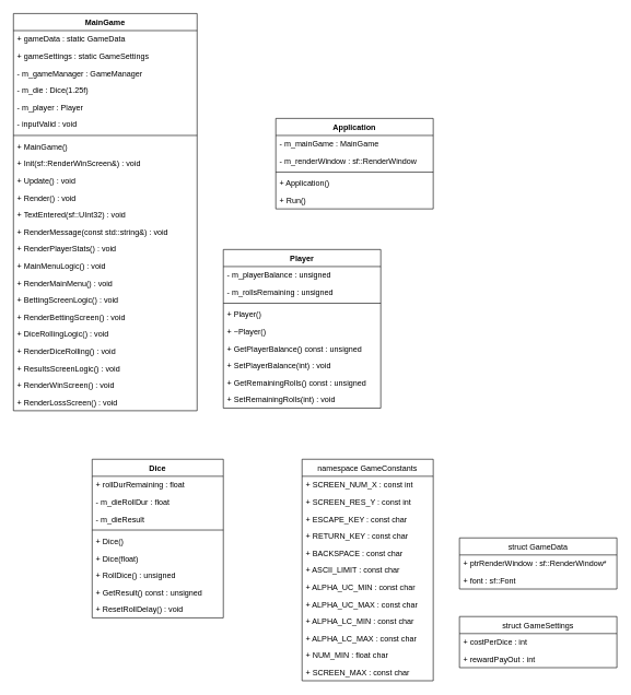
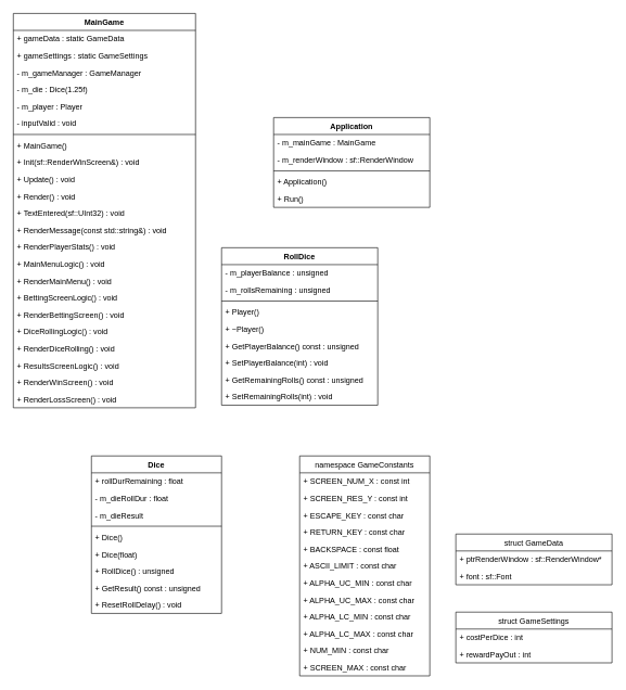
  <mxCell id="0" />
  <mxCell id="1" parent="0" />
  <mxCell id="2" value="Application" style="swimlane;fontStyle=1;align=center;verticalAlign=top;childLayout=stackLayout;horizontal=1;startSize=26;horizontalStack=0;resizeParent=1;resizeParentMax=0;resizeLast=0;collapsible=1;marginBottom=0;" parent="1" vertex="1"><mxGeometry x="420" y="180" width="240" height="138" as="geometry" /></mxCell>
  <mxCell id="3" value="- m_mainGame : MainGame" style="text;strokeColor=none;fillColor=none;align=left;verticalAlign=top;spacingLeft=4;spacingRight=4;overflow=hidden;rotatable=0;points=[[0,0.5],[1,0.5]];portConstraint=eastwest;" parent="2" vertex="1"><mxGeometry y="26" width="240" height="26" as="geometry" /></mxCell>
  <mxCell id="4" value="- m_renderWindow : sf::RenderWindow" style="text;strokeColor=none;fillColor=none;align=left;verticalAlign=top;spacingLeft=4;spacingRight=4;overflow=hidden;rotatable=0;points=[[0,0.5],[1,0.5]];portConstraint=eastwest;" parent="2" vertex="1"><mxGeometry y="52" width="240" height="26" as="geometry" /></mxCell>
  <mxCell id="5" value="" style="line;strokeWidth=1;fillColor=none;align=left;verticalAlign=middle;spacingTop=-1;spacingLeft=3;spacingRight=3;rotatable=0;labelPosition=right;points=[];portConstraint=eastwest;" parent="2" vertex="1"><mxGeometry y="78" width="240" height="8" as="geometry" /></mxCell>
  <mxCell id="6" value="+ Application()" style="text;strokeColor=none;fillColor=none;align=left;verticalAlign=top;spacingLeft=4;spacingRight=4;overflow=hidden;rotatable=0;points=[[0,0.5],[1,0.5]];portConstraint=eastwest;" parent="2" vertex="1"><mxGeometry y="86" width="240" height="26" as="geometry" /></mxCell>
  <mxCell id="7" value="+ Run()" style="text;strokeColor=none;fillColor=none;align=left;verticalAlign=top;spacingLeft=4;spacingRight=4;overflow=hidden;rotatable=0;points=[[0,0.5],[1,0.5]];portConstraint=eastwest;" parent="2" vertex="1"><mxGeometry y="112" width="240" height="26" as="geometry" /></mxCell>
  <mxCell id="8" value="MainGame" style="swimlane;fontStyle=1;align=center;verticalAlign=top;childLayout=stackLayout;horizontal=1;startSize=26;horizontalStack=0;resizeParent=1;resizeParentMax=0;resizeLast=0;collapsible=1;marginBottom=0;" parent="1" vertex="1"><mxGeometry x="20" y="20" width="280" height="606" as="geometry" /></mxCell>
  <mxCell id="9" value="+ gameData : static GameData" style="text;strokeColor=none;fillColor=none;align=left;verticalAlign=top;spacingLeft=4;spacingRight=4;overflow=hidden;rotatable=0;points=[[0,0.5],[1,0.5]];portConstraint=eastwest;" parent="8" vertex="1"><mxGeometry y="26" width="280" height="26" as="geometry" /></mxCell>
  <mxCell id="10" value="+ gameSettings : static GameSettings" style="text;strokeColor=none;fillColor=none;align=left;verticalAlign=top;spacingLeft=4;spacingRight=4;overflow=hidden;rotatable=0;points=[[0,0.5],[1,0.5]];portConstraint=eastwest;" parent="8" vertex="1"><mxGeometry y="52" width="280" height="26" as="geometry" /></mxCell>
  <mxCell id="11" value="- m_gameManager : GameManager" style="text;strokeColor=none;fillColor=none;align=left;verticalAlign=top;spacingLeft=4;spacingRight=4;overflow=hidden;rotatable=0;points=[[0,0.5],[1,0.5]];portConstraint=eastwest;" parent="8" vertex="1"><mxGeometry y="78" width="280" height="26" as="geometry" /></mxCell>
  <mxCell id="12" value="- m_die : Dice(1.25f)" style="text;strokeColor=none;fillColor=none;align=left;verticalAlign=top;spacingLeft=4;spacingRight=4;overflow=hidden;rotatable=0;points=[[0,0.5],[1,0.5]];portConstraint=eastwest;" parent="8" vertex="1"><mxGeometry y="104" width="280" height="26" as="geometry" /></mxCell>
  <mxCell id="13" value="- m_player : Player" style="text;strokeColor=none;fillColor=none;align=left;verticalAlign=top;spacingLeft=4;spacingRight=4;overflow=hidden;rotatable=0;points=[[0,0.5],[1,0.5]];portConstraint=eastwest;" parent="8" vertex="1"><mxGeometry y="130" width="280" height="26" as="geometry" /></mxCell>
  <mxCell id="14" value="- inputValid : void" style="text;strokeColor=none;fillColor=none;align=left;verticalAlign=top;spacingLeft=4;spacingRight=4;overflow=hidden;rotatable=0;points=[[0,0.5],[1,0.5]];portConstraint=eastwest;" parent="8" vertex="1"><mxGeometry y="156" width="280" height="26" as="geometry" /></mxCell>
  <mxCell id="15" value="" style="line;strokeWidth=1;fillColor=none;align=left;verticalAlign=middle;spacingTop=-1;spacingLeft=3;spacingRight=3;rotatable=0;labelPosition=right;points=[];portConstraint=eastwest;" parent="8" vertex="1"><mxGeometry y="182" width="280" height="8" as="geometry" /></mxCell>
  <mxCell id="16" value="+ MainGame()" style="text;strokeColor=none;fillColor=none;align=left;verticalAlign=top;spacingLeft=4;spacingRight=4;overflow=hidden;rotatable=0;points=[[0,0.5],[1,0.5]];portConstraint=eastwest;" parent="8" vertex="1"><mxGeometry y="190" width="280" height="26" as="geometry" /></mxCell>
  <mxCell id="17" value="+ Init(sf::RenderWinScreen&amp;) : void" style="text;strokeColor=none;fillColor=none;align=left;verticalAlign=top;spacingLeft=4;spacingRight=4;overflow=hidden;rotatable=0;points=[[0,0.5],[1,0.5]];portConstraint=eastwest;" parent="8" vertex="1"><mxGeometry y="216" width="280" height="26" as="geometry" /></mxCell>
  <mxCell id="18" value="+ Update() : void" style="text;strokeColor=none;fillColor=none;align=left;verticalAlign=top;spacingLeft=4;spacingRight=4;overflow=hidden;rotatable=0;points=[[0,0.5],[1,0.5]];portConstraint=eastwest;" parent="8" vertex="1"><mxGeometry y="242" width="280" height="26" as="geometry" /></mxCell>
  <mxCell id="19" value="+ Render() : void" style="text;strokeColor=none;fillColor=none;align=left;verticalAlign=top;spacingLeft=4;spacingRight=4;overflow=hidden;rotatable=0;points=[[0,0.5],[1,0.5]];portConstraint=eastwest;" parent="8" vertex="1"><mxGeometry y="268" width="280" height="26" as="geometry" /></mxCell>
  <mxCell id="20" value="+ TextEntered(sf::UInt32) : void" style="text;strokeColor=none;fillColor=none;align=left;verticalAlign=top;spacingLeft=4;spacingRight=4;overflow=hidden;rotatable=0;points=[[0,0.5],[1,0.5]];portConstraint=eastwest;" parent="8" vertex="1"><mxGeometry y="294" width="280" height="26" as="geometry" /></mxCell>
  <mxCell id="21" value="+ RenderMessage(const std::string&amp;) : void" style="text;strokeColor=none;fillColor=none;align=left;verticalAlign=top;spacingLeft=4;spacingRight=4;overflow=hidden;rotatable=0;points=[[0,0.5],[1,0.5]];portConstraint=eastwest;" parent="8" vertex="1"><mxGeometry y="320" width="280" height="26" as="geometry" /></mxCell>
  <mxCell id="22" value="+ RenderPlayerStats() : void" style="text;strokeColor=none;fillColor=none;align=left;verticalAlign=top;spacingLeft=4;spacingRight=4;overflow=hidden;rotatable=0;points=[[0,0.5],[1,0.5]];portConstraint=eastwest;" parent="8" vertex="1"><mxGeometry y="346" width="280" height="26" as="geometry" /></mxCell>
  <mxCell id="23" value="+ MainMenuLogic() : void" style="text;strokeColor=none;fillColor=none;align=left;verticalAlign=top;spacingLeft=4;spacingRight=4;overflow=hidden;rotatable=0;points=[[0,0.5],[1,0.5]];portConstraint=eastwest;" parent="8" vertex="1"><mxGeometry y="372" width="280" height="26" as="geometry" /></mxCell>
  <mxCell id="24" value="+ RenderMainMenu() : void" style="text;strokeColor=none;fillColor=none;align=left;verticalAlign=top;spacingLeft=4;spacingRight=4;overflow=hidden;rotatable=0;points=[[0,0.5],[1,0.5]];portConstraint=eastwest;" parent="8" vertex="1"><mxGeometry y="398" width="280" height="26" as="geometry" /></mxCell>
  <mxCell id="25" value="+ BettingScreenLogic() : void" style="text;strokeColor=none;fillColor=none;align=left;verticalAlign=top;spacingLeft=4;spacingRight=4;overflow=hidden;rotatable=0;points=[[0,0.5],[1,0.5]];portConstraint=eastwest;" parent="8" vertex="1"><mxGeometry y="424" width="280" height="26" as="geometry" /></mxCell>
  <mxCell id="26" value="+ RenderBettingScreen() : void" style="text;strokeColor=none;fillColor=none;align=left;verticalAlign=top;spacingLeft=4;spacingRight=4;overflow=hidden;rotatable=0;points=[[0,0.5],[1,0.5]];portConstraint=eastwest;" parent="8" vertex="1"><mxGeometry y="450" width="280" height="26" as="geometry" /></mxCell>
  <mxCell id="27" value="+ DiceRollingLogic() : void" style="text;strokeColor=none;fillColor=none;align=left;verticalAlign=top;spacingLeft=4;spacingRight=4;overflow=hidden;rotatable=0;points=[[0,0.5],[1,0.5]];portConstraint=eastwest;" parent="8" vertex="1"><mxGeometry y="476" width="280" height="26" as="geometry" /></mxCell>
  <mxCell id="28" value="+ RenderDiceRolling() : void" style="text;strokeColor=none;fillColor=none;align=left;verticalAlign=top;spacingLeft=4;spacingRight=4;overflow=hidden;rotatable=0;points=[[0,0.5],[1,0.5]];portConstraint=eastwest;" parent="8" vertex="1"><mxGeometry y="502" width="280" height="26" as="geometry" /></mxCell>
  <mxCell id="29" value="+ ResultsScreenLogic() : void" style="text;strokeColor=none;fillColor=none;align=left;verticalAlign=top;spacingLeft=4;spacingRight=4;overflow=hidden;rotatable=0;points=[[0,0.5],[1,0.5]];portConstraint=eastwest;" parent="8" vertex="1"><mxGeometry y="528" width="280" height="26" as="geometry" /></mxCell>
  <mxCell id="30" value="+ RenderWinScreen() : void" style="text;strokeColor=none;fillColor=none;align=left;verticalAlign=top;spacingLeft=4;spacingRight=4;overflow=hidden;rotatable=0;points=[[0,0.5],[1,0.5]];portConstraint=eastwest;" parent="8" vertex="1"><mxGeometry y="554" width="280" height="26" as="geometry" /></mxCell>
  <mxCell id="31" value="+ RenderLossScreen() : void" style="text;strokeColor=none;fillColor=none;align=left;verticalAlign=top;spacingLeft=4;spacingRight=4;overflow=hidden;rotatable=0;points=[[0,0.5],[1,0.5]];portConstraint=eastwest;" parent="8" vertex="1"><mxGeometry y="580" width="280" height="26" as="geometry" /></mxCell>
- <mxCell id="32" value="Player" style="swimlane;fontStyle=1;align=center;verticalAlign=top;childLayout=stackLayout;horizontal=1;startSize=26;horizontalStack=0;resizeParent=1;resizeParentMax=0;resizeLast=0;collapsible=1;marginBottom=0;" parent="1" vertex="1"><mxGeometry x="340" y="380" width="240" height="242" as="geometry" /></mxCell>
+ <mxCell id="32" value="RollDice" style="swimlane;fontStyle=1;align=center;verticalAlign=top;childLayout=stackLayout;horizontal=1;startSize=26;horizontalStack=0;resizeParent=1;resizeParentMax=0;resizeLast=0;collapsible=1;marginBottom=0;" parent="1" vertex="1"><mxGeometry x="340" y="380" width="240" height="242" as="geometry" /></mxCell>
  <mxCell id="33" value="- m_playerBalance : unsigned" style="text;strokeColor=none;fillColor=none;align=left;verticalAlign=top;spacingLeft=4;spacingRight=4;overflow=hidden;rotatable=0;points=[[0,0.5],[1,0.5]];portConstraint=eastwest;" parent="32" vertex="1"><mxGeometry y="26" width="240" height="26" as="geometry" /></mxCell>
  <mxCell id="34" value="- m_rollsRemaining : unsigned" style="text;strokeColor=none;fillColor=none;align=left;verticalAlign=top;spacingLeft=4;spacingRight=4;overflow=hidden;rotatable=0;points=[[0,0.5],[1,0.5]];portConstraint=eastwest;" parent="32" vertex="1"><mxGeometry y="52" width="240" height="26" as="geometry" /></mxCell>
  <mxCell id="35" value="" style="line;strokeWidth=1;fillColor=none;align=left;verticalAlign=middle;spacingTop=-1;spacingLeft=3;spacingRight=3;rotatable=0;labelPosition=right;points=[];portConstraint=eastwest;" parent="32" vertex="1"><mxGeometry y="78" width="240" height="8" as="geometry" /></mxCell>
  <mxCell id="36" value="+ Player()" style="text;strokeColor=none;fillColor=none;align=left;verticalAlign=top;spacingLeft=4;spacingRight=4;overflow=hidden;rotatable=0;points=[[0,0.5],[1,0.5]];portConstraint=eastwest;" parent="32" vertex="1"><mxGeometry y="86" width="240" height="26" as="geometry" /></mxCell>
  <mxCell id="37" value="+ ~Player()" style="text;strokeColor=none;fillColor=none;align=left;verticalAlign=top;spacingLeft=4;spacingRight=4;overflow=hidden;rotatable=0;points=[[0,0.5],[1,0.5]];portConstraint=eastwest;" parent="32" vertex="1"><mxGeometry y="112" width="240" height="26" as="geometry" /></mxCell>
  <mxCell id="38" value="+ GetPlayerBalance() const : unsigned" style="text;strokeColor=none;fillColor=none;align=left;verticalAlign=top;spacingLeft=4;spacingRight=4;overflow=hidden;rotatable=0;points=[[0,0.5],[1,0.5]];portConstraint=eastwest;" parent="32" vertex="1"><mxGeometry y="138" width="240" height="26" as="geometry" /></mxCell>
  <mxCell id="39" value="+ SetPlayerBalance(int) : void" style="text;strokeColor=none;fillColor=none;align=left;verticalAlign=top;spacingLeft=4;spacingRight=4;overflow=hidden;rotatable=0;points=[[0,0.5],[1,0.5]];portConstraint=eastwest;" parent="32" vertex="1"><mxGeometry y="164" width="240" height="26" as="geometry" /></mxCell>
  <mxCell id="40" value="+ GetRemainingRolls() const : unsigned" style="text;strokeColor=none;fillColor=none;align=left;verticalAlign=top;spacingLeft=4;spacingRight=4;overflow=hidden;rotatable=0;points=[[0,0.5],[1,0.5]];portConstraint=eastwest;" parent="32" vertex="1"><mxGeometry y="190" width="240" height="26" as="geometry" /></mxCell>
  <mxCell id="41" value="+ SetRemainingRolls(int) : void" style="text;strokeColor=none;fillColor=none;align=left;verticalAlign=top;spacingLeft=4;spacingRight=4;overflow=hidden;rotatable=0;points=[[0,0.5],[1,0.5]];portConstraint=eastwest;" parent="32" vertex="1"><mxGeometry y="216" width="240" height="26" as="geometry" /></mxCell>
  <mxCell id="42" value="Dice" style="swimlane;fontStyle=1;align=center;verticalAlign=top;childLayout=stackLayout;horizontal=1;startSize=26;horizontalStack=0;resizeParent=1;resizeParentMax=0;resizeLast=0;collapsible=1;marginBottom=0;" parent="1" vertex="1"><mxGeometry x="140" y="700" width="200" height="242" as="geometry" /></mxCell>
  <mxCell id="43" value="+ rollDurRemaining : float" style="text;strokeColor=none;fillColor=none;align=left;verticalAlign=top;spacingLeft=4;spacingRight=4;overflow=hidden;rotatable=0;points=[[0,0.5],[1,0.5]];portConstraint=eastwest;" parent="42" vertex="1"><mxGeometry y="26" width="200" height="26" as="geometry" /></mxCell>
  <mxCell id="44" value="- m_dieRollDur : float" style="text;strokeColor=none;fillColor=none;align=left;verticalAlign=top;spacingLeft=4;spacingRight=4;overflow=hidden;rotatable=0;points=[[0,0.5],[1,0.5]];portConstraint=eastwest;" parent="42" vertex="1"><mxGeometry y="52" width="200" height="26" as="geometry" /></mxCell>
  <mxCell id="45" value="- m_dieResult" style="text;strokeColor=none;fillColor=none;align=left;verticalAlign=top;spacingLeft=4;spacingRight=4;overflow=hidden;rotatable=0;points=[[0,0.5],[1,0.5]];portConstraint=eastwest;" parent="42" vertex="1"><mxGeometry y="78" width="200" height="26" as="geometry" /></mxCell>
  <mxCell id="46" value="" style="line;strokeWidth=1;fillColor=none;align=left;verticalAlign=middle;spacingTop=-1;spacingLeft=3;spacingRight=3;rotatable=0;labelPosition=right;points=[];portConstraint=eastwest;" parent="42" vertex="1"><mxGeometry y="104" width="200" height="8" as="geometry" /></mxCell>
  <mxCell id="47" value="+ Dice()" style="text;strokeColor=none;fillColor=none;align=left;verticalAlign=top;spacingLeft=4;spacingRight=4;overflow=hidden;rotatable=0;points=[[0,0.5],[1,0.5]];portConstraint=eastwest;" parent="42" vertex="1"><mxGeometry y="112" width="200" height="26" as="geometry" /></mxCell>
  <mxCell id="48" value="+ Dice(float)" style="text;strokeColor=none;fillColor=none;align=left;verticalAlign=top;spacingLeft=4;spacingRight=4;overflow=hidden;rotatable=0;points=[[0,0.5],[1,0.5]];portConstraint=eastwest;" parent="42" vertex="1"><mxGeometry y="138" width="200" height="26" as="geometry" /></mxCell>
  <mxCell id="49" value="+ RollDice() : unsigned" style="text;strokeColor=none;fillColor=none;align=left;verticalAlign=top;spacingLeft=4;spacingRight=4;overflow=hidden;rotatable=0;points=[[0,0.5],[1,0.5]];portConstraint=eastwest;" parent="42" vertex="1"><mxGeometry y="164" width="200" height="26" as="geometry" /></mxCell>
  <mxCell id="50" value="+ GetResult() const : unsigned" style="text;strokeColor=none;fillColor=none;align=left;verticalAlign=top;spacingLeft=4;spacingRight=4;overflow=hidden;rotatable=0;points=[[0,0.5],[1,0.5]];portConstraint=eastwest;" parent="42" vertex="1"><mxGeometry y="190" width="200" height="26" as="geometry" /></mxCell>
  <mxCell id="51" value="+ ResetRollDelay() : void" style="text;strokeColor=none;fillColor=none;align=left;verticalAlign=top;spacingLeft=4;spacingRight=4;overflow=hidden;rotatable=0;points=[[0,0.5],[1,0.5]];portConstraint=eastwest;" parent="42" vertex="1"><mxGeometry y="216" width="200" height="26" as="geometry" /></mxCell>
  <mxCell id="52" value="namespace GameConstants" style="swimlane;fontStyle=0;childLayout=stackLayout;horizontal=1;startSize=26;fillColor=none;horizontalStack=0;resizeParent=1;resizeParentMax=0;resizeLast=0;collapsible=1;marginBottom=0;" parent="1" vertex="1"><mxGeometry x="460" y="700" width="200" height="338" as="geometry" /></mxCell>
  <mxCell id="53" value="+ SCREEN_NUM_X : const int" style="text;strokeColor=none;fillColor=none;align=left;verticalAlign=top;spacingLeft=4;spacingRight=4;overflow=hidden;rotatable=0;points=[[0,0.5],[1,0.5]];portConstraint=eastwest;" parent="52" vertex="1"><mxGeometry y="26" width="200" height="26" as="geometry" /></mxCell>
  <mxCell id="54" value="+ SCREEN_RES_Y : const int" style="text;strokeColor=none;fillColor=none;align=left;verticalAlign=top;spacingLeft=4;spacingRight=4;overflow=hidden;rotatable=0;points=[[0,0.5],[1,0.5]];portConstraint=eastwest;" parent="52" vertex="1"><mxGeometry y="52" width="200" height="26" as="geometry" /></mxCell>
  <mxCell id="55" value="+ ESCAPE_KEY : const char" style="text;strokeColor=none;fillColor=none;align=left;verticalAlign=top;spacingLeft=4;spacingRight=4;overflow=hidden;rotatable=0;points=[[0,0.5],[1,0.5]];portConstraint=eastwest;" parent="52" vertex="1"><mxGeometry y="78" width="200" height="26" as="geometry" /></mxCell>
  <mxCell id="56" value="+ RETURN_KEY : const char" style="text;strokeColor=none;fillColor=none;align=left;verticalAlign=top;spacingLeft=4;spacingRight=4;overflow=hidden;rotatable=0;points=[[0,0.5],[1,0.5]];portConstraint=eastwest;" parent="52" vertex="1"><mxGeometry y="104" width="200" height="26" as="geometry" /></mxCell>
- <mxCell id="57" value="+ BACKSPACE : const char" style="text;strokeColor=none;fillColor=none;align=left;verticalAlign=top;spacingLeft=4;spacingRight=4;overflow=hidden;rotatable=0;points=[[0,0.5],[1,0.5]];portConstraint=eastwest;" parent="52" vertex="1"><mxGeometry y="130" width="200" height="26" as="geometry" /></mxCell>
+ <mxCell id="57" value="+ BACKSPACE : const float" style="text;strokeColor=none;fillColor=none;align=left;verticalAlign=top;spacingLeft=4;spacingRight=4;overflow=hidden;rotatable=0;points=[[0,0.5],[1,0.5]];portConstraint=eastwest;" parent="52" vertex="1"><mxGeometry y="130" width="200" height="26" as="geometry" /></mxCell>
  <mxCell id="58" value="+ ASCII_LIMIT : const char" style="text;strokeColor=none;fillColor=none;align=left;verticalAlign=top;spacingLeft=4;spacingRight=4;overflow=hidden;rotatable=0;points=[[0,0.5],[1,0.5]];portConstraint=eastwest;" parent="52" vertex="1"><mxGeometry y="156" width="200" height="26" as="geometry" /></mxCell>
  <mxCell id="59" value="+ ALPHA_UC_MIN : const char" style="text;strokeColor=none;fillColor=none;align=left;verticalAlign=top;spacingLeft=4;spacingRight=4;overflow=hidden;rotatable=0;points=[[0,0.5],[1,0.5]];portConstraint=eastwest;" parent="52" vertex="1"><mxGeometry y="182" width="200" height="26" as="geometry" /></mxCell>
  <mxCell id="60" value="+ ALPHA_UC_MAX : const char" style="text;strokeColor=none;fillColor=none;align=left;verticalAlign=top;spacingLeft=4;spacingRight=4;overflow=hidden;rotatable=0;points=[[0,0.5],[1,0.5]];portConstraint=eastwest;" parent="52" vertex="1"><mxGeometry y="208" width="200" height="26" as="geometry" /></mxCell>
  <mxCell id="61" value="+ ALPHA_LC_MIN : const char" style="text;strokeColor=none;fillColor=none;align=left;verticalAlign=top;spacingLeft=4;spacingRight=4;overflow=hidden;rotatable=0;points=[[0,0.5],[1,0.5]];portConstraint=eastwest;" parent="52" vertex="1"><mxGeometry y="234" width="200" height="26" as="geometry" /></mxCell>
  <mxCell id="62" value="+ ALPHA_LC_MAX : const char" style="text;strokeColor=none;fillColor=none;align=left;verticalAlign=top;spacingLeft=4;spacingRight=4;overflow=hidden;rotatable=0;points=[[0,0.5],[1,0.5]];portConstraint=eastwest;" parent="52" vertex="1"><mxGeometry y="260" width="200" height="26" as="geometry" /></mxCell>
- <mxCell id="63" value="+ NUM_MIN : float char" style="text;strokeColor=none;fillColor=none;align=left;verticalAlign=top;spacingLeft=4;spacingRight=4;overflow=hidden;rotatable=0;points=[[0,0.5],[1,0.5]];portConstraint=eastwest;" parent="52" vertex="1"><mxGeometry y="286" width="200" height="26" as="geometry" /></mxCell>
+ <mxCell id="63" value="+ NUM_MIN : const char" style="text;strokeColor=none;fillColor=none;align=left;verticalAlign=top;spacingLeft=4;spacingRight=4;overflow=hidden;rotatable=0;points=[[0,0.5],[1,0.5]];portConstraint=eastwest;" parent="52" vertex="1"><mxGeometry y="286" width="200" height="26" as="geometry" /></mxCell>
  <mxCell id="64" value="+ SCREEN_MAX : const char" style="text;strokeColor=none;fillColor=none;align=left;verticalAlign=top;spacingLeft=4;spacingRight=4;overflow=hidden;rotatable=0;points=[[0,0.5],[1,0.5]];portConstraint=eastwest;" parent="52" vertex="1"><mxGeometry y="312" width="200" height="26" as="geometry" /></mxCell>
  <mxCell id="65" value="struct GameData" style="swimlane;fontStyle=0;childLayout=stackLayout;horizontal=1;startSize=26;fillColor=none;horizontalStack=0;resizeParent=1;resizeParentMax=0;resizeLast=0;collapsible=1;marginBottom=0;" parent="1" vertex="1"><mxGeometry x="700" y="820" width="240" height="78" as="geometry" /></mxCell>
  <mxCell id="66" value="+ ptrRenderWindow : sf::RenderWindow*" style="text;strokeColor=none;fillColor=none;align=left;verticalAlign=top;spacingLeft=4;spacingRight=4;overflow=hidden;rotatable=0;points=[[0,0.5],[1,0.5]];portConstraint=eastwest;" parent="65" vertex="1"><mxGeometry y="26" width="240" height="26" as="geometry" /></mxCell>
  <mxCell id="67" value="+ font : sf::Font" style="text;strokeColor=none;fillColor=none;align=left;verticalAlign=top;spacingLeft=4;spacingRight=4;overflow=hidden;rotatable=0;points=[[0,0.5],[1,0.5]];portConstraint=eastwest;" parent="65" vertex="1"><mxGeometry y="52" width="240" height="26" as="geometry" /></mxCell>
  <mxCell id="68" value="struct GameSettings" style="swimlane;fontStyle=0;childLayout=stackLayout;horizontal=1;startSize=26;fillColor=none;horizontalStack=0;resizeParent=1;resizeParentMax=0;resizeLast=0;collapsible=1;marginBottom=0;" parent="1" vertex="1"><mxGeometry x="700" y="940" width="240" height="78" as="geometry" /></mxCell>
  <mxCell id="69" value="+ costPerDice : int" style="text;strokeColor=none;fillColor=none;align=left;verticalAlign=top;spacingLeft=4;spacingRight=4;overflow=hidden;rotatable=0;points=[[0,0.5],[1,0.5]];portConstraint=eastwest;" parent="68" vertex="1"><mxGeometry y="26" width="240" height="26" as="geometry" /></mxCell>
  <mxCell id="70" value="+ rewardPayOut : int" style="text;strokeColor=none;fillColor=none;align=left;verticalAlign=top;spacingLeft=4;spacingRight=4;overflow=hidden;rotatable=0;points=[[0,0.5],[1,0.5]];portConstraint=eastwest;" parent="68" vertex="1"><mxGeometry y="52" width="240" height="26" as="geometry" /></mxCell>
